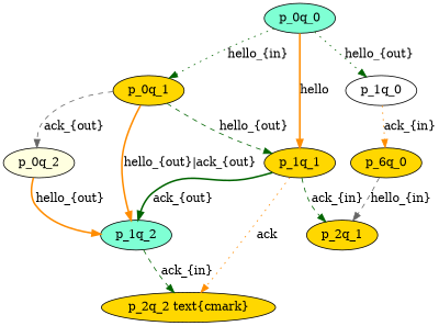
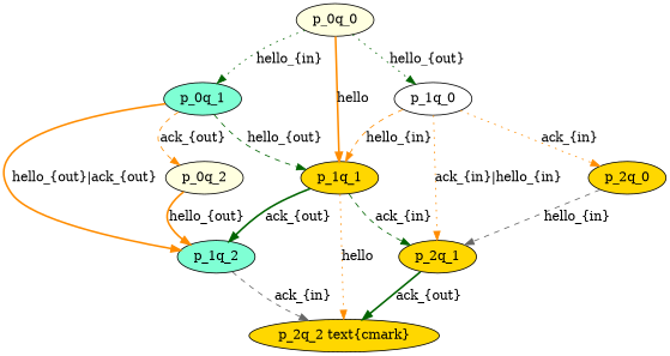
  digraph {
    node [fillcolor=gold style=filled]
    edge [color=darkorange style=dashed]
    p_1q_0 [fillcolor=white]
-   p_0q_1
+   p_0q_1 [fillcolor=aquamarine]
    p_1q_1
    p_0q_2 [fillcolor=lightyellow]
-   p_2q_0 [label=p_6q_0]
+   p_2q_0
    p_1q_2 [fillcolor=aquamarine]
    p_2q_1
    n8 [label="p_2q_2 \text{\cmark}"]
-   p_0q_0 [fillcolor=aquamarine]
+   p_0q_0 [fillcolor=lightyellow]
    subgraph sub_1 {
    }
    subgraph sub_2 {
      rank=same
      p_1q_0
      p_0q_1
    }
    subgraph sub_3 {
      rank=same
      p_1q_1
      p_0q_2
      p_2q_0
    }
    subgraph sub_4 {
      rank=same
      p_1q_2
      p_2q_1
    }
+   p_1q_0 -> p_1q_1 [label="hello_{in}"]
    p_1q_0 -> p_2q_0 [label="ack_{in}" style=dotted]
+   p_1q_0 -> p_2q_1 [label="ack_{in}|hello_{in}" style=dotted]
    p_0q_1 -> p_1q_1 [color=darkgreen label="hello_{out}"]
-   p_0q_1 -> p_0q_2 [color=gray40 label="ack_{out}"]
+   p_0q_1 -> p_0q_2 [label="ack_{out}"]
    p_0q_1 -> p_1q_2 [label="hello_{out}|ack_{out}" style=bold]
    p_1q_1 -> p_1q_2 [color=darkgreen label="ack_{out}" style=bold]
    p_1q_1 -> p_2q_1 [color=darkgreen label="ack_{in}"]
-   p_1q_1 -> n8 [label=ack style=dotted]
+   p_1q_1 -> n8 [label=hello style=dotted]
    p_0q_2 -> p_1q_2 [label="hello_{out}" style=bold]
    p_2q_0 -> p_2q_1 [color=gray40 label="hello_{in}"]
-   p_1q_2 -> n8 [color=darkgreen label="ack_{in}"]
+   p_1q_2 -> n8 [color=gray40 label="ack_{in}"]
+   p_2q_1 -> n8 [color=darkgreen label="ack_{out}" style=bold]
    p_0q_0 -> p_1q_0 [color=darkgreen label="hello_{out}" style=dotted]
    p_0q_0 -> p_0q_1 [color=darkgreen label="hello_{in}" style=dotted]
    p_0q_0 -> p_1q_1 [label=hello style=bold]
  }
